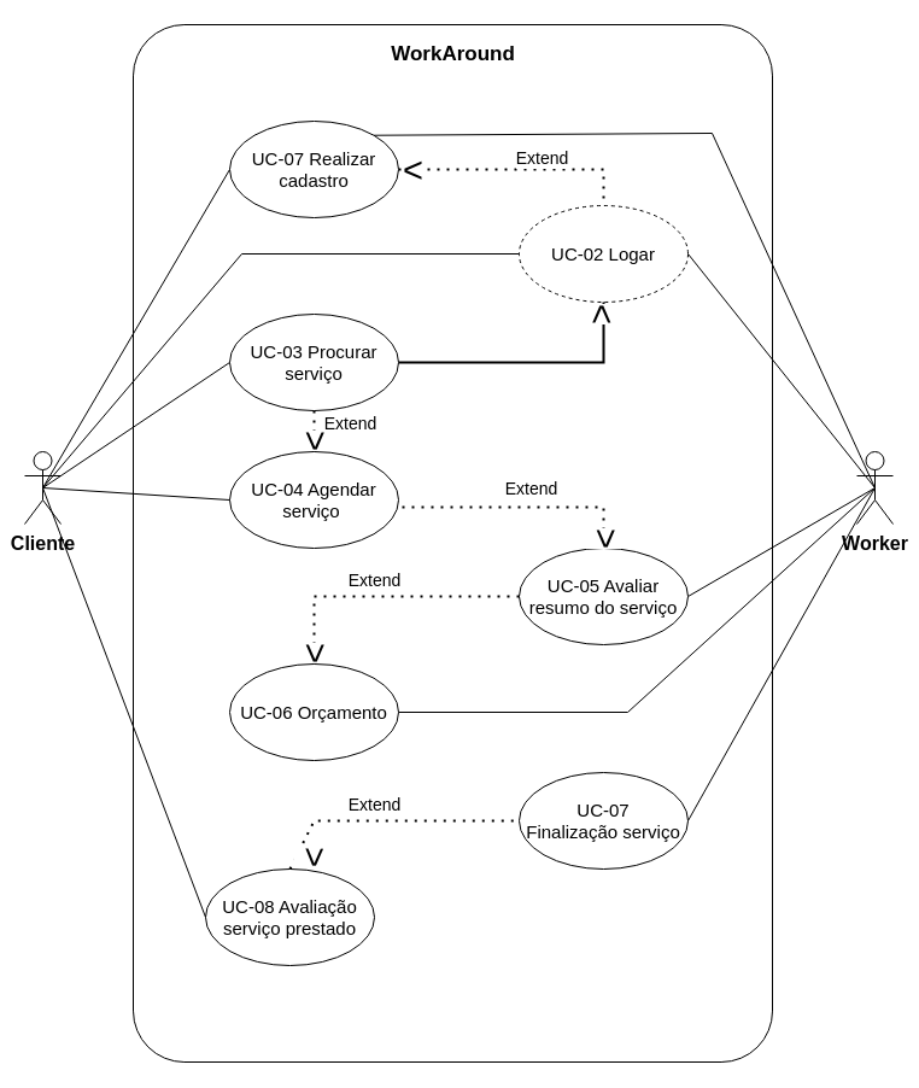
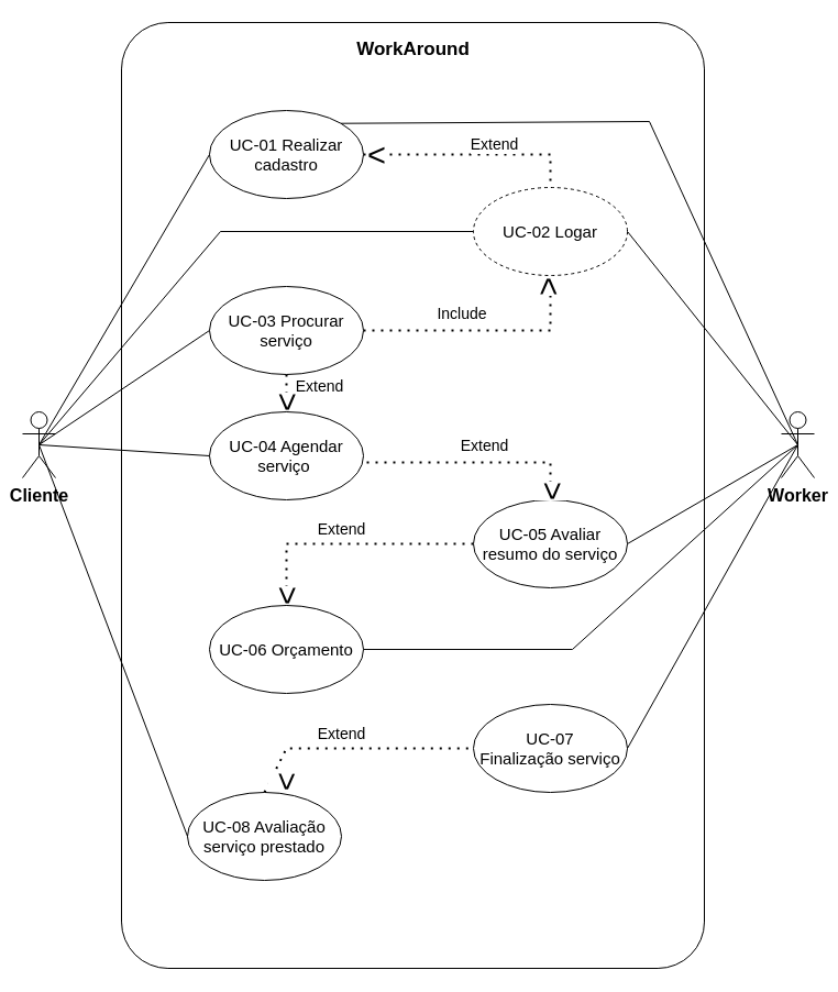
  <mxCell id="0" />
  <mxCell id="1" parent="0" />
  <mxCell id="2" value="Cliente" style="shape=umlActor;verticalLabelPosition=bottom;verticalAlign=top;html=1;outlineConnect=0;fontSize=16;fontStyle=1" vertex="1" parent="1"><mxGeometry x="20" y="374" width="30" height="60" as="geometry" /></mxCell>
  <mxCell id="3" value="&lt;h1 style=&quot;line-height: 100%;&quot;&gt;&lt;br&gt;&lt;/h1&gt;" style="rounded=1;whiteSpace=wrap;html=1;arcSize=8;rotation=0;" vertex="1" parent="1"><mxGeometry x="110" y="20" width="530" height="860" as="geometry" /></mxCell>
  <mxCell id="4" value="Worker" style="shape=umlActor;verticalLabelPosition=bottom;verticalAlign=top;html=1;outlineConnect=0;fontSize=16;fontStyle=1" vertex="1" parent="1"><mxGeometry x="710" y="374" width="30" height="60" as="geometry" /></mxCell>
  <mxCell id="5" value="&lt;b&gt;&lt;font style=&quot;font-size: 17px;&quot;&gt;WorkAround&lt;/font&gt;&lt;/b&gt;" style="text;html=1;align=center;verticalAlign=middle;resizable=0;points=[];autosize=1;strokeColor=none;fillColor=none;" vertex="1" parent="1"><mxGeometry x="310" y="30" width="130" height="30" as="geometry" /></mxCell>
- <mxCell id="6" value="&lt;font style=&quot;font-size: 15px;&quot;&gt;UC-07 Realizar cadastro&lt;/font&gt;" style="ellipse;whiteSpace=wrap;html=1;" vertex="1" parent="1"><mxGeometry x="190" y="100" width="140" height="80" as="geometry" /></mxCell>
+ <mxCell id="6" value="&lt;font style=&quot;font-size: 15px;&quot;&gt;UC-01 Realizar cadastro&lt;/font&gt;" style="ellipse;whiteSpace=wrap;html=1;" vertex="1" parent="1"><mxGeometry x="190" y="100" width="140" height="80" as="geometry" /></mxCell>
  <mxCell id="7" value="&lt;div&gt;&lt;span style=&quot;font-size: 15px;&quot;&gt;UC-02 Logar&lt;/span&gt;&lt;/div&gt;" style="ellipse;whiteSpace=wrap;html=1;dashed=1;" vertex="1" parent="1"><mxGeometry x="430" y="170" width="140" height="80" as="geometry" /></mxCell>
  <mxCell id="8" value="&lt;span style=&quot;font-size: 15px;&quot;&gt;UC-03 Procurar serviço&lt;/span&gt;" style="ellipse;whiteSpace=wrap;html=1;" vertex="1" parent="1"><mxGeometry x="190" y="260" width="140" height="80" as="geometry" /></mxCell>
  <mxCell id="9" value="" style="endArrow=none;html=1;rounded=0;entryX=0;entryY=0.5;entryDx=0;entryDy=0;exitX=0.5;exitY=0.5;exitDx=0;exitDy=0;exitPerimeter=0;" edge="1" parent="1" source="2" target="6"><mxGeometry width="50" height="50" relative="1" as="geometry"><mxPoint x="50" y="340" as="sourcePoint" /><mxPoint x="100" y="290" as="targetPoint" /></mxGeometry></mxCell>
  <mxCell id="10" value="" style="endArrow=none;html=1;rounded=0;entryX=0;entryY=0.5;entryDx=0;entryDy=0;exitX=0.5;exitY=0.5;exitDx=0;exitDy=0;exitPerimeter=0;" edge="1" parent="1" source="2" target="7"><mxGeometry width="50" height="50" relative="1" as="geometry"><mxPoint x="45" y="414" as="sourcePoint" /><mxPoint x="200" y="150" as="targetPoint" /><Array as="points"><mxPoint x="200" y="210" /></Array></mxGeometry></mxCell>
  <mxCell id="11" value="" style="endArrow=none;html=1;rounded=0;entryX=0;entryY=0.5;entryDx=0;entryDy=0;exitX=0.5;exitY=0.5;exitDx=0;exitDy=0;exitPerimeter=0;" edge="1" parent="1" source="2" target="8"><mxGeometry width="50" height="50" relative="1" as="geometry"><mxPoint x="-10" y="624" as="sourcePoint" /><mxPoint x="145" y="360" as="targetPoint" /></mxGeometry></mxCell>
  <mxCell id="12" value="&lt;span style=&quot;font-size: 15px;&quot;&gt;UC-04 Agendar serviço&amp;nbsp;&lt;/span&gt;" style="ellipse;whiteSpace=wrap;html=1;" vertex="1" parent="1"><mxGeometry x="190" y="374" width="140" height="80" as="geometry" /></mxCell>
  <mxCell id="13" value="" style="endArrow=none;dashed=1;html=1;dashPattern=1 3;strokeWidth=2;rounded=0;exitX=1;exitY=0.5;exitDx=0;exitDy=0;entryX=0.5;entryY=0;entryDx=0;entryDy=0;" edge="1" parent="1" source="6" target="7"><mxGeometry width="50" height="50" relative="1" as="geometry"><mxPoint x="350" y="140" as="sourcePoint" /><mxPoint x="400" y="90" as="targetPoint" /><Array as="points"><mxPoint x="500" y="140" /></Array></mxGeometry></mxCell>
  <mxCell id="14" value="Extend" style="edgeLabel;html=1;align=center;verticalAlign=middle;resizable=0;points=[];fontSize=14;" connectable="0" vertex="1" parent="13"><mxGeometry x="0.181" y="1" relative="1" as="geometry"><mxPoint y="-9" as="offset" /></mxGeometry></mxCell>
  <mxCell id="15" value="&amp;lt;" style="edgeLabel;html=1;align=center;verticalAlign=middle;resizable=0;points=[];fontSize=29;" connectable="0" vertex="1" parent="13"><mxGeometry x="-0.395" y="-2" relative="1" as="geometry"><mxPoint x="-50" y="-2" as="offset" /></mxGeometry></mxCell>
  <mxCell id="16" value="" style="endArrow=none;dashed=1;html=1;dashPattern=1 3;strokeWidth=2;rounded=0;entryX=0.5;entryY=1;entryDx=0;entryDy=0;exitX=0.5;exitY=0;exitDx=0;exitDy=0;" edge="1" parent="1" source="12" target="8"><mxGeometry width="50" height="50" relative="1" as="geometry"><mxPoint x="240" y="460" as="sourcePoint" /><mxPoint x="290" y="410" as="targetPoint" /></mxGeometry></mxCell>
- <mxCell id="17" value="" style="endArrow=none;dashed=0;html=1;dashPattern=1 3;strokeWidth=2;rounded=0;entryX=0.5;entryY=1;entryDx=0;entryDy=0;exitX=1;exitY=0.5;exitDx=0;exitDy=0;" edge="1" parent="1" source="8" target="7"><mxGeometry width="50" height="50" relative="1" as="geometry"><mxPoint x="240" y="460" as="sourcePoint" /><mxPoint x="290" y="410" as="targetPoint" /><Array as="points"><mxPoint x="500" y="300" /></Array></mxGeometry></mxCell>
+ <mxCell id="17" value="" style="endArrow=none;dashed=1;html=1;dashPattern=1 3;strokeWidth=2;rounded=0;entryX=0.5;entryY=1;entryDx=0;entryDy=0;exitX=1;exitY=0.5;exitDx=0;exitDy=0;" edge="1" parent="1" source="8" target="7"><mxGeometry width="50" height="50" relative="1" as="geometry"><mxPoint x="240" y="460" as="sourcePoint" /><mxPoint x="290" y="410" as="targetPoint" /><Array as="points"><mxPoint x="500" y="300" /></Array></mxGeometry></mxCell>
  <mxCell id="18" value="&lt;span style=&quot;font-size: 15px;&quot;&gt;UC-05 Avaliar resumo do serviço&lt;/span&gt;" style="ellipse;whiteSpace=wrap;html=1;" vertex="1" parent="1"><mxGeometry x="430" y="454" width="140" height="80" as="geometry" /></mxCell>
  <mxCell id="19" value="&lt;span style=&quot;font-size: 15px;&quot;&gt;UC-06 Orçamento&lt;/span&gt;" style="ellipse;whiteSpace=wrap;html=1;" vertex="1" parent="1"><mxGeometry x="190" y="550" width="140" height="80" as="geometry" /></mxCell>
  <mxCell id="20" value="" style="endArrow=none;html=1;rounded=0;entryX=0.5;entryY=0.5;entryDx=0;entryDy=0;entryPerimeter=0;exitX=1;exitY=0.5;exitDx=0;exitDy=0;" edge="1" parent="1" source="18" target="4"><mxGeometry width="50" height="50" relative="1" as="geometry"><mxPoint x="500" y="600" as="sourcePoint" /><mxPoint x="550" y="550" as="targetPoint" /></mxGeometry></mxCell>
  <mxCell id="21" value="" style="endArrow=none;html=1;rounded=0;exitX=0.5;exitY=0.5;exitDx=0;exitDy=0;exitPerimeter=0;entryX=0;entryY=0.5;entryDx=0;entryDy=0;" edge="1" parent="1" source="2" target="12"><mxGeometry width="50" height="50" relative="1" as="geometry"><mxPoint x="160" y="510" as="sourcePoint" /><mxPoint x="210" y="460" as="targetPoint" /></mxGeometry></mxCell>
  <mxCell id="22" value="" style="endArrow=none;html=1;rounded=0;exitX=1;exitY=0.5;exitDx=0;exitDy=0;entryX=0.5;entryY=0.5;entryDx=0;entryDy=0;entryPerimeter=0;" edge="1" parent="1" source="19" target="4"><mxGeometry width="50" height="50" relative="1" as="geometry"><mxPoint x="510" y="600" as="sourcePoint" /><mxPoint x="665" y="510" as="targetPoint" /><Array as="points"><mxPoint x="520" y="590" /></Array></mxGeometry></mxCell>
  <mxCell id="23" value="" style="endArrow=none;dashed=1;html=1;dashPattern=1 3;strokeWidth=2;rounded=0;entryX=0.5;entryY=0;entryDx=0;entryDy=0;" edge="1" parent="1" target="18"><mxGeometry width="50" height="50" relative="1" as="geometry"><mxPoint x="333" y="420" as="sourcePoint" /><mxPoint x="383" y="370" as="targetPoint" /><Array as="points"><mxPoint x="500" y="420" /></Array></mxGeometry></mxCell>
  <mxCell id="24" value="" style="endArrow=none;dashed=1;html=1;dashPattern=1 3;strokeWidth=2;rounded=0;entryX=0;entryY=0.5;entryDx=0;entryDy=0;exitX=0.5;exitY=0;exitDx=0;exitDy=0;" edge="1" parent="1" source="19" target="18"><mxGeometry width="50" height="50" relative="1" as="geometry"><mxPoint x="260" y="540" as="sourcePoint" /><mxPoint x="310" y="490" as="targetPoint" /><Array as="points"><mxPoint x="260" y="494" /></Array></mxGeometry></mxCell>
  <mxCell id="25" value="&lt;span style=&quot;font-size: 15px;&quot;&gt;UC-07 Finalização&amp;nbsp;serviço&lt;/span&gt;" style="ellipse;whiteSpace=wrap;html=1;" vertex="1" parent="1"><mxGeometry x="430" y="640" width="140" height="80" as="geometry" /></mxCell>
  <mxCell id="26" value="&lt;span style=&quot;font-size: 15px;&quot;&gt;UC-08 Avaliação serviço prestado&lt;/span&gt;" style="ellipse;whiteSpace=wrap;html=1;" vertex="1" parent="1"><mxGeometry x="170" y="720" width="140" height="80" as="geometry" /></mxCell>
  <mxCell id="27" value="" style="endArrow=none;dashed=1;html=1;dashPattern=1 3;strokeWidth=2;rounded=0;entryX=0;entryY=0.5;entryDx=0;entryDy=0;exitX=0.5;exitY=0;exitDx=0;exitDy=0;" edge="1" parent="1" source="26" target="25"><mxGeometry width="50" height="50" relative="1" as="geometry"><mxPoint x="240" y="690" as="sourcePoint" /><mxPoint x="290" y="640" as="targetPoint" /><Array as="points"><mxPoint x="260" y="680" /></Array></mxGeometry></mxCell>
  <mxCell id="28" value="" style="endArrow=none;html=1;rounded=0;entryX=0.5;entryY=0.5;entryDx=0;entryDy=0;entryPerimeter=0;exitX=1;exitY=0.5;exitDx=0;exitDy=0;" edge="1" parent="1" source="25" target="4"><mxGeometry width="50" height="50" relative="1" as="geometry"><mxPoint x="660" y="640" as="sourcePoint" /><mxPoint x="710" y="590" as="targetPoint" /></mxGeometry></mxCell>
  <mxCell id="29" value="" style="endArrow=none;html=1;rounded=0;entryX=0.5;entryY=0.5;entryDx=0;entryDy=0;entryPerimeter=0;exitX=0;exitY=0.5;exitDx=0;exitDy=0;" edge="1" parent="1" source="26" target="2"><mxGeometry width="50" height="50" relative="1" as="geometry"><mxPoint x="240" y="690" as="sourcePoint" /><mxPoint x="290" y="640" as="targetPoint" /></mxGeometry></mxCell>
  <mxCell id="30" value="&amp;lt;" style="edgeLabel;html=1;align=center;verticalAlign=middle;resizable=0;points=[];fontSize=29;rotation=90;" connectable="0" vertex="1" parent="1"><mxGeometry x="414" y="165" as="geometry"><mxPoint x="94.0" y="-86" as="offset" /></mxGeometry></mxCell>
  <mxCell id="31" value="&amp;lt;" style="edgeLabel;html=1;align=center;verticalAlign=middle;resizable=0;points=[];fontSize=29;rotation=270;" connectable="0" vertex="1" parent="1"><mxGeometry x="346" y="461" as="geometry"><mxPoint x="94.0" y="-86" as="offset" /></mxGeometry></mxCell>
  <mxCell id="32" value="&amp;lt;" style="edgeLabel;html=1;align=center;verticalAlign=middle;resizable=0;points=[];fontSize=29;rotation=270;" connectable="0" vertex="1" parent="1"><mxGeometry x="587" y="542" as="geometry"><mxPoint x="94.0" y="-86" as="offset" /></mxGeometry></mxCell>
  <mxCell id="33" value="&amp;lt;" style="edgeLabel;html=1;align=center;verticalAlign=middle;resizable=0;points=[];fontSize=29;rotation=270;" connectable="0" vertex="1" parent="1"><mxGeometry x="346" y="637" as="geometry"><mxPoint x="94.0" y="-86" as="offset" /></mxGeometry></mxCell>
  <mxCell id="34" value="&amp;lt;" style="edgeLabel;html=1;align=center;verticalAlign=middle;resizable=0;points=[];fontSize=29;rotation=271;" connectable="0" vertex="1" parent="1"><mxGeometry x="344" y="807" as="geometry"><mxPoint x="94.0" y="-86" as="offset" /></mxGeometry></mxCell>
+ <mxCell id="35" value="Include" style="text;html=1;align=center;verticalAlign=middle;whiteSpace=wrap;rounded=0;fontSize=14;" vertex="1" parent="1"><mxGeometry x="390" y="270" width="60" height="30" as="geometry" /></mxCell>
  <mxCell id="36" value="Extend" style="edgeLabel;html=1;align=center;verticalAlign=middle;resizable=0;points=[];fontSize=14;" connectable="0" vertex="1" parent="1"><mxGeometry x="289.997" y="350" as="geometry" /></mxCell>
  <mxCell id="37" value="Extend" style="edgeLabel;html=1;align=center;verticalAlign=middle;resizable=0;points=[];fontSize=14;" connectable="0" vertex="1" parent="1"><mxGeometry x="439.997" y="404" as="geometry" /></mxCell>
  <mxCell id="38" value="Extend" style="edgeLabel;html=1;align=center;verticalAlign=middle;resizable=0;points=[];fontSize=14;" connectable="0" vertex="1" parent="1"><mxGeometry x="309.997" y="480" as="geometry" /></mxCell>
  <mxCell id="39" value="Extend" style="edgeLabel;html=1;align=center;verticalAlign=middle;resizable=0;points=[];fontSize=14;" connectable="0" vertex="1" parent="1"><mxGeometry x="309.997" y="666" as="geometry" /></mxCell>
  <mxCell id="40" value="" style="endArrow=none;html=1;rounded=0;entryX=0.5;entryY=0.5;entryDx=0;entryDy=0;entryPerimeter=0;exitX=1;exitY=0;exitDx=0;exitDy=0;" edge="1" parent="1" source="6" target="4"><mxGeometry width="50" height="50" relative="1" as="geometry"><mxPoint x="380" y="110" as="sourcePoint" /><mxPoint x="430" y="60" as="targetPoint" /><Array as="points"><mxPoint x="590" y="110" /></Array></mxGeometry></mxCell>
  <mxCell id="41" value="" style="endArrow=none;html=1;rounded=0;entryX=1;entryY=0.5;entryDx=0;entryDy=0;exitX=0.5;exitY=0.5;exitDx=0;exitDy=0;exitPerimeter=0;" edge="1" parent="1" source="4" target="7"><mxGeometry width="50" height="50" relative="1" as="geometry"><mxPoint x="570" y="310" as="sourcePoint" /><mxPoint x="620" y="260" as="targetPoint" /></mxGeometry></mxCell>
